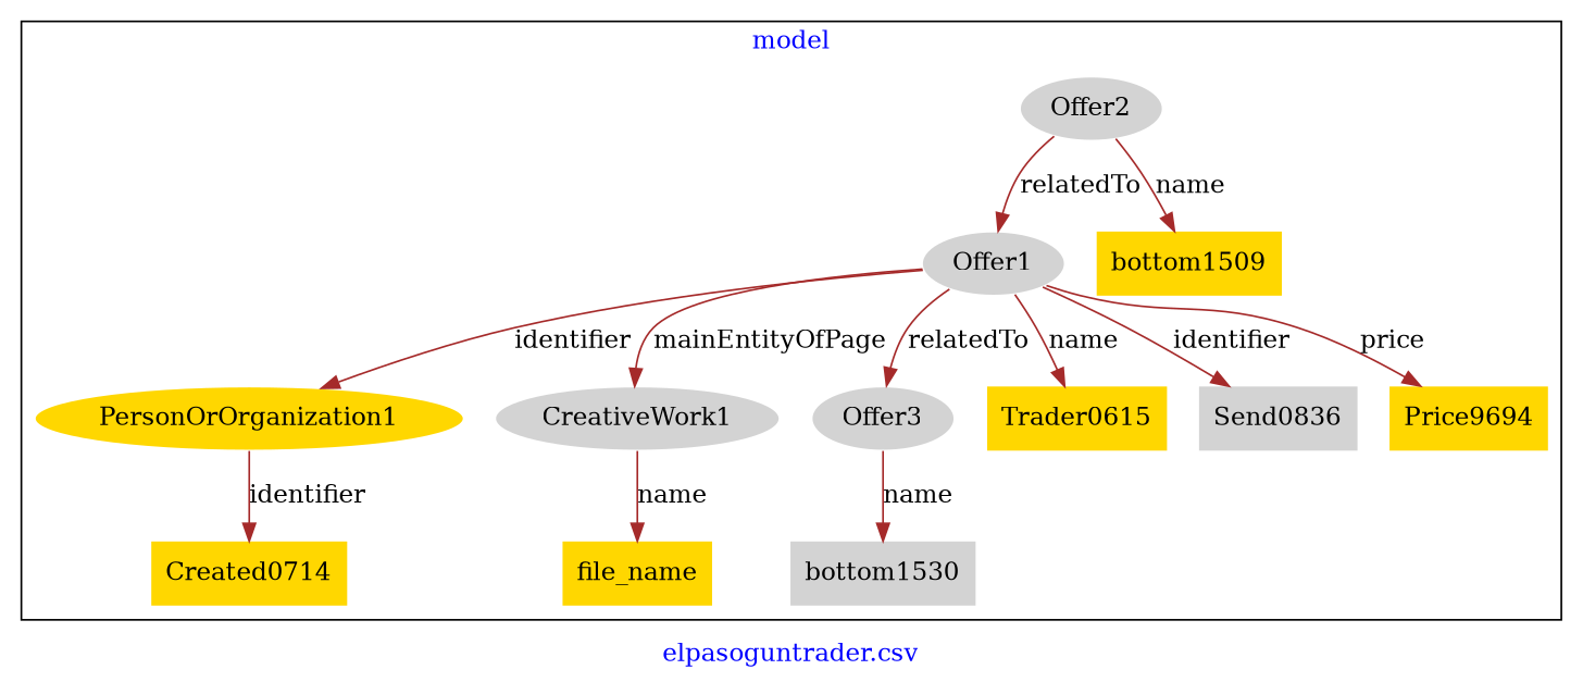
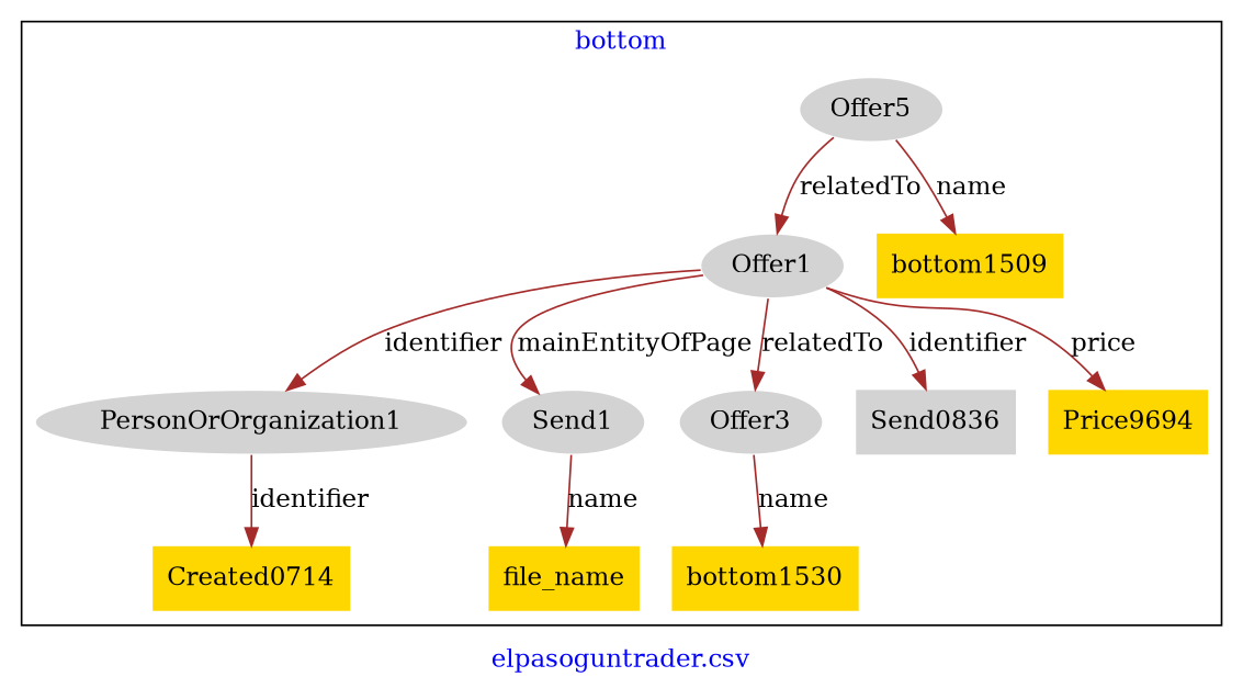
  digraph {
    fontcolor=blue
    label="elpasoguntrader.csv"
    remincross=true
    node [fillcolor=lightgray style=filled shape=plaintext]
    edge [color=brown fontcolor=black]
    n1 [color=white label=Offer1 shape=""]
-   n2 [color=white fillcolor=gold label=PersonOrOrganization1 shape=""]
-   n3 [color=white label=CreativeWork1 shape=""]
-   n4 [color=white label=Offer2 shape=""]
+   n2 [color=white label=PersonOrOrganization1 shape=""]
+   n3 [color=white label=Send1 shape=""]
+   n4 [color=white label=Offer5 shape=""]
    n5 [color=white label=Offer3 shape=""]
    n6 [fillcolor=gold label=file_name]
    n7 [fillcolor=gold label=bottom1509]
-   n8 [label=bottom1530]
+   n8 [fillcolor=gold label=bottom1530]
    n9 [fillcolor=gold label=Created0714]
-   n10 [fillcolor=gold label=Trader0615]
    n11 [label=Send0836]
    n12 [fillcolor=gold label=Price9694]
    subgraph cluster_1 {
-     label=model
+     label=bottom
      n1
      n2
      n3
      n4
      n5
      n6
      n7
      n8
      n9
-     n10
      n11
      n12
    }
    n1 -> n2 [label=identifier]
    n1 -> n3 [label=mainEntityOfPage]
    n1 -> n5 [label=relatedTo]
-   n1 -> n10 [label=name]
    n1 -> n11 [label=identifier]
    n1 -> n12 [label=price]
    n2 -> n9 [label=identifier]
    n3 -> n6 [label=name]
    n4 -> n1 [label=relatedTo]
    n4 -> n7 [label=name]
    n5 -> n8 [label=name]
  }
